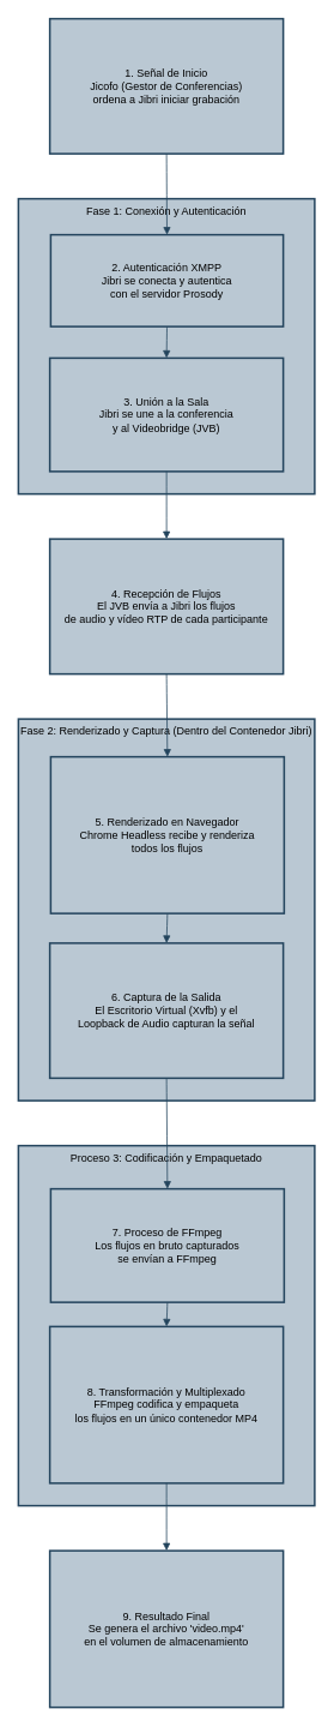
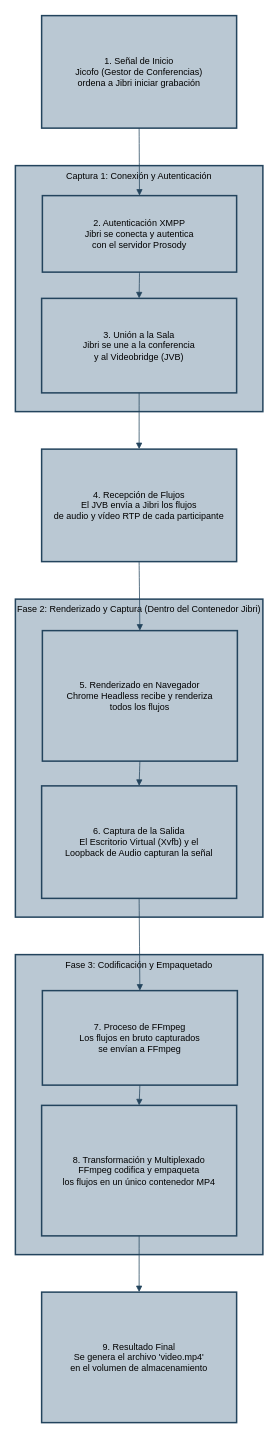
  <mxCell id="0" />
  <mxCell id="1" parent="0" />
- <mxCell id="2" value="Proceso 3: Codificación y Empaquetado" style="whiteSpace=wrap;strokeWidth=2;verticalAlign=top;fillColor=#bac8d3;strokeColor=#23445d;" vertex="1" parent="1"><mxGeometry x="20" y="1272" width="330" height="400" as="geometry" /></mxCell>
+ <mxCell id="2" value="Fase 3: Codificación y Empaquetado" style="whiteSpace=wrap;strokeWidth=2;verticalAlign=top;fillColor=#bac8d3;strokeColor=#23445d;" vertex="1" parent="1"><mxGeometry x="20" y="1272" width="330" height="400" as="geometry" /></mxCell>
  <mxCell id="3" value="Fase 2: Renderizado y Captura (Dentro del Contenedor Jibri)" style="whiteSpace=wrap;strokeWidth=2;verticalAlign=top;fillColor=#bac8d3;strokeColor=#23445d;" vertex="1" parent="1"><mxGeometry x="20" y="798" width="330" height="424" as="geometry" /></mxCell>
- <mxCell id="4" value="Fase 1: Conexión y Autenticación" style="whiteSpace=wrap;strokeWidth=2;verticalAlign=top;fillColor=#bac8d3;strokeColor=#23445d;" vertex="1" parent="1"><mxGeometry x="20" y="220" width="330" height="328" as="geometry" /></mxCell>
+ <mxCell id="4" value="Captura 1: Conexión y Autenticación" style="whiteSpace=wrap;strokeWidth=2;verticalAlign=top;fillColor=#bac8d3;strokeColor=#23445d;" vertex="1" parent="1"><mxGeometry x="20" y="220" width="330" height="328" as="geometry" /></mxCell>
  <mxCell id="5" value="1. Señal de Inicio&#10;Jicofo (Gestor de Conferencias)&#10;ordena a Jibri iniciar grabación" style="whiteSpace=wrap;strokeWidth=2;fillColor=#bac8d3;strokeColor=#23445d;" vertex="1" parent="1"><mxGeometry x="55" y="20" width="260" height="150" as="geometry" /></mxCell>
  <mxCell id="6" value="2. Autenticación XMPP&#10;Jibri se conecta y autentica&#10;con el servidor Prosody" style="whiteSpace=wrap;strokeWidth=2;fillColor=#bac8d3;strokeColor=#23445d;" vertex="1" parent="1"><mxGeometry x="56" y="260" width="259" height="102" as="geometry" /></mxCell>
  <mxCell id="7" value="3. Unión a la Sala&#10;Jibri se une a la conferencia&#10;y al Videobridge (JVB)" style="whiteSpace=wrap;strokeWidth=2;fillColor=#bac8d3;strokeColor=#23445d;" vertex="1" parent="1"><mxGeometry x="55" y="397" width="260" height="126" as="geometry" /></mxCell>
  <mxCell id="8" value="4. Recepción de Flujos&#10;El JVB envía a Jibri los flujos&#10;de audio y vídeo RTP de cada participante" style="whiteSpace=wrap;strokeWidth=2;fillColor=#bac8d3;strokeColor=#23445d;" vertex="1" parent="1"><mxGeometry x="55" y="598" width="260" height="150" as="geometry" /></mxCell>
  <mxCell id="9" value="5. Renderizado en Navegador&#10;Chrome Headless recibe y renderiza&#10;todos los flujos" style="whiteSpace=wrap;strokeWidth=2;fillColor=#bac8d3;strokeColor=#23445d;" vertex="1" parent="1"><mxGeometry x="56" y="840" width="260" height="174" as="geometry" /></mxCell>
  <mxCell id="10" value="6. Captura de la Salida&#10;El Escritorio Virtual (Xvfb) y el&#10;Loopback de Audio capturan la señal" style="whiteSpace=wrap;strokeWidth=2;fillColor=#bac8d3;strokeColor=#23445d;" vertex="1" parent="1"><mxGeometry x="55" y="1047" width="260" height="150" as="geometry" /></mxCell>
  <mxCell id="11" value="7. Proceso de FFmpeg&#10;Los flujos en bruto capturados&#10;se envían a FFmpeg" style="whiteSpace=wrap;strokeWidth=2;fillColor=#bac8d3;strokeColor=#23445d;" vertex="1" parent="1"><mxGeometry x="56" y="1320" width="260" height="126" as="geometry" /></mxCell>
  <mxCell id="12" value="8. Transformación y Multiplexado&#10;FFmpeg codifica y empaqueta&#10;los flujos en un único contenedor MP4" style="whiteSpace=wrap;strokeWidth=2;fillColor=#bac8d3;strokeColor=#23445d;" vertex="1" parent="1"><mxGeometry x="55" y="1473" width="260" height="174" as="geometry" /></mxCell>
  <mxCell id="13" value="9. Resultado Final&#10;Se genera el archivo 'video.mp4'&#10;en el volumen de almacenamiento" style="whiteSpace=wrap;strokeWidth=2;fillColor=#bac8d3;strokeColor=#23445d;" vertex="1" parent="1"><mxGeometry x="55" y="1722" width="260" height="174" as="geometry" /></mxCell>
  <mxCell id="14" value="" style="curved=1;startArrow=none;endArrow=block;exitX=0.5;exitY=1;entryX=0.5;entryY=0;rounded=0;fillColor=#bac8d3;strokeColor=#23445d;" edge="1" parent="1" source="6" target="7"><mxGeometry relative="1" as="geometry"><Array as="points" /></mxGeometry></mxCell>
  <mxCell id="15" value="" style="curved=1;startArrow=none;endArrow=block;exitX=0.5;exitY=1;entryX=0.5;entryY=0;rounded=0;fillColor=#bac8d3;strokeColor=#23445d;" edge="1" parent="1" source="9" target="10"><mxGeometry relative="1" as="geometry"><Array as="points" /></mxGeometry></mxCell>
  <mxCell id="16" value="" style="curved=1;startArrow=none;endArrow=block;exitX=0.5;exitY=1;entryX=0.5;entryY=0;rounded=0;fillColor=#bac8d3;strokeColor=#23445d;" edge="1" parent="1" source="11" target="12"><mxGeometry relative="1" as="geometry"><Array as="points" /></mxGeometry></mxCell>
  <mxCell id="17" value="" style="curved=1;startArrow=none;endArrow=block;exitX=0.5;exitY=1;entryX=0.5;entryY=0;rounded=0;fillColor=#bac8d3;strokeColor=#23445d;" edge="1" parent="1" source="5" target="6"><mxGeometry relative="1" as="geometry"><Array as="points" /></mxGeometry></mxCell>
  <mxCell id="18" value="" style="curved=1;startArrow=none;endArrow=block;exitX=0.5;exitY=1;entryX=0.5;entryY=0;rounded=0;fillColor=#bac8d3;strokeColor=#23445d;" edge="1" parent="1" source="7" target="8"><mxGeometry relative="1" as="geometry"><Array as="points" /></mxGeometry></mxCell>
  <mxCell id="19" value="" style="curved=1;startArrow=none;endArrow=block;exitX=0.5;exitY=1;entryX=0.5;entryY=0;rounded=0;fillColor=#bac8d3;strokeColor=#23445d;" edge="1" parent="1" source="8" target="9"><mxGeometry relative="1" as="geometry"><Array as="points" /></mxGeometry></mxCell>
  <mxCell id="20" value="" style="curved=1;startArrow=none;endArrow=block;exitX=0.5;exitY=1;entryX=0.5;entryY=0;rounded=0;fillColor=#bac8d3;strokeColor=#23445d;" edge="1" parent="1" source="10" target="11"><mxGeometry relative="1" as="geometry"><Array as="points" /></mxGeometry></mxCell>
  <mxCell id="21" value="" style="curved=1;startArrow=none;endArrow=block;exitX=0.5;exitY=1;entryX=0.5;entryY=0;rounded=0;fillColor=#bac8d3;strokeColor=#23445d;" edge="1" parent="1" source="12" target="13"><mxGeometry relative="1" as="geometry"><Array as="points" /></mxGeometry></mxCell>
